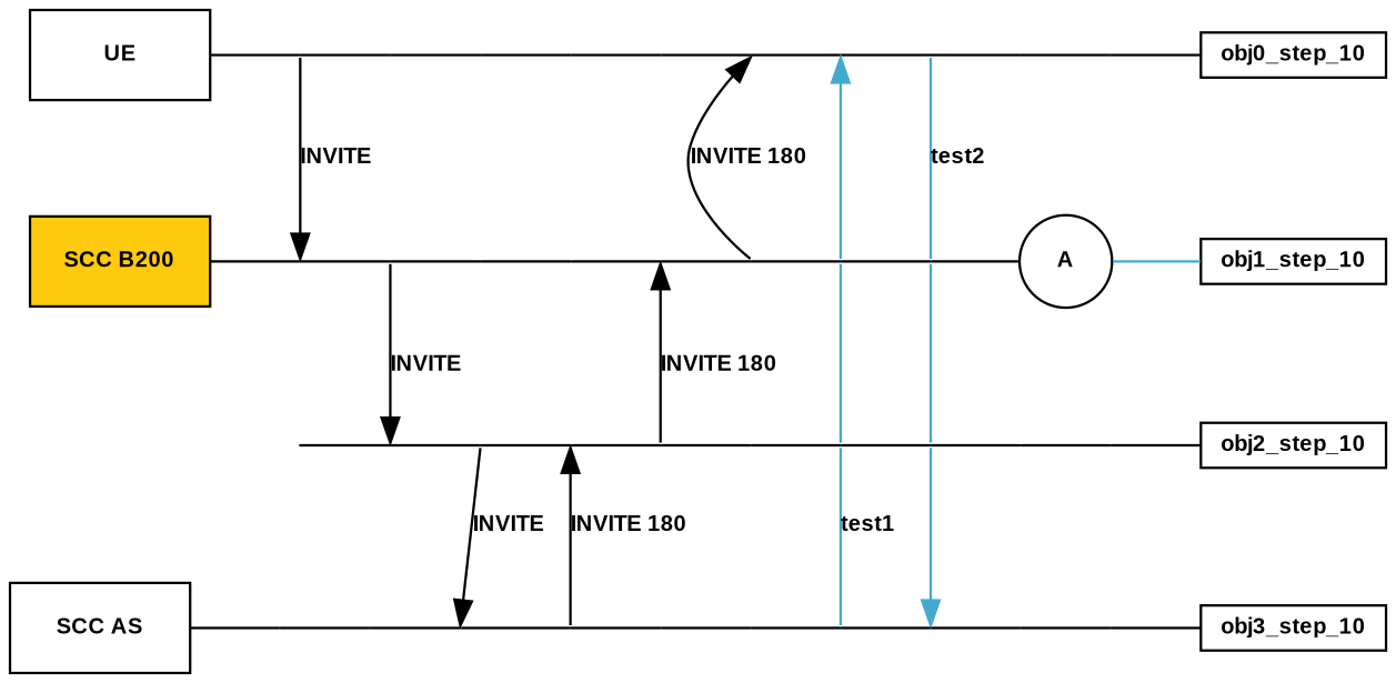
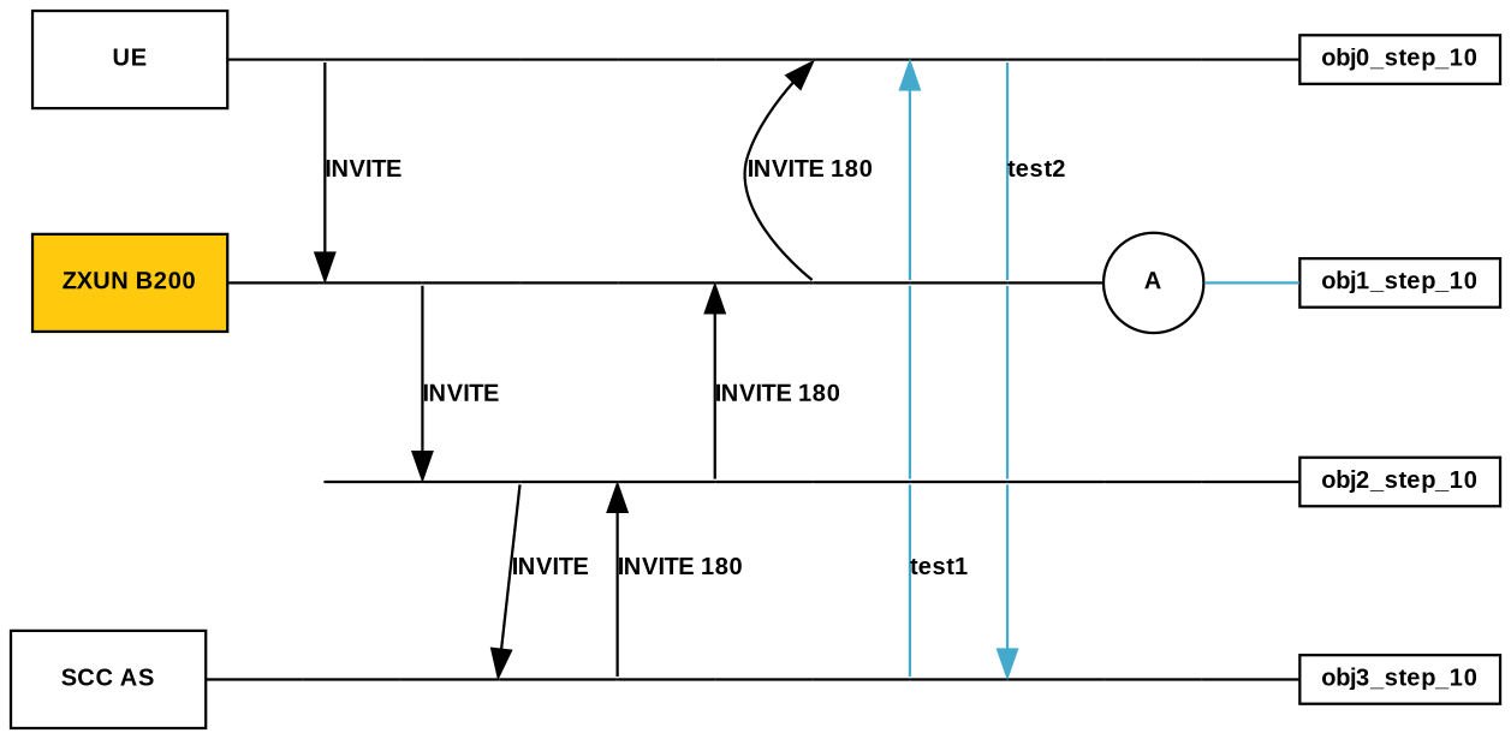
  digraph {
    rankdir=TB
    node [fontname="Arial bold" fontsize=9 shape=point]
    edge [arrowhead=none fontname="Arial bold" fontsize=9 style=solid]
    n1 [height=0.5 label=UE shape=box width=1]
    obj0_step_0 [height=0 width=0]
    obj0_step_10 [height=0 shape=box width=0.5]
    obj0_step_1 [height=0 width=0]
    obj0_step_2 [height=0 width=0]
    obj0_step_3 [height=0 width=0]
    obj0_step_4 [height=0 width=0]
    obj0_step_5 [height=0 width=0]
    obj0_step_6 [height=0 width=0]
    obj0_step_7 [height=0 width=0]
    obj0_step_8 [height=0 width=0]
    obj0_step_9 [height=0 width=0]
-   n13 [fillcolor="#ffc90e" height=0.5 label="SCC B200" shape=box style=filled width=1]
+   n13 [fillcolor="#ffc90e" height=0.5 label="ZXUN B200" shape=box style=filled width=1]
    obj1_step_0 [height=0 width=0]
    n15 [height=0 label=A shape=circle width=0.51]
    obj1_step_10 [height=0 shape=box width=0.5]
    obj1_step_1 [height=0 width=0]
    obj1_step_2 [height=0 width=0]
    obj1_step_3 [height=0 width=0]
    obj1_step_4 [height=0 width=0]
    obj1_step_5 [height=0 width=0]
    obj1_step_6 [height=0 width=0]
    obj1_step_7 [height=0 width=0]
    obj2_step_0 [height=0 width=0]
    obj2_step_10 [height=0 shape=box width=0.5]
    obj2_step_1 [height=0 width=0]
    obj2_step_2 [height=0 width=0]
    obj2_step_3 [height=0 width=0]
    obj2_step_4 [height=0 width=0]
    obj2_step_5 [height=0 width=0]
    obj2_step_6 [height=0 width=0]
    obj2_step_7 [height=0 width=0]
    obj2_step_8 [height=0 width=0]
    obj2_step_9 [height=0 width=0]
    n35 [height=0.5 label="SCC AS" shape=box width=1]
    obj3_step_0 [height=0 width=0]
    obj3_step_10 [height=0 shape=box width=0.5]
    obj3_step_1 [height=0 width=0]
    obj3_step_2 [height=0 width=0]
    obj3_step_3 [height=0 width=0]
    obj3_step_4 [height=0 width=0]
    obj3_step_5 [height=0 width=0]
    obj3_step_6 [height=0 width=0]
    obj3_step_7 [height=0 width=0]
    obj3_step_8 [height=0 width=0]
    obj3_step_9 [height=0 width=0]
    subgraph sub_1 {
      rank=same
      n1
      obj0_step_0
      obj0_step_10
      obj0_step_1
      obj0_step_2
      obj0_step_3
      obj0_step_4
      obj0_step_5
      obj0_step_6
      obj0_step_7
      obj0_step_8
      obj0_step_9
    }
    subgraph sub_2 {
      rank=same
      n13
      obj1_step_0
      n15
      obj1_step_10
      obj1_step_1
      obj1_step_2
      obj1_step_3
      obj1_step_4
      obj1_step_5
      obj1_step_6
      obj1_step_7
    }
    subgraph sub_3 {
      rank=same
      obj2_step_0
      obj2_step_10
      obj2_step_1
      obj2_step_2
      obj2_step_3
      obj2_step_4
      obj2_step_5
      obj2_step_6
      obj2_step_7
      obj2_step_8
      obj2_step_9
    }
    subgraph sub_4 {
      rank=same
      n35
      obj3_step_0
      obj3_step_10
      obj3_step_1
      obj3_step_2
      obj3_step_3
      obj3_step_4
      obj3_step_5
      obj3_step_6
      obj3_step_7
      obj3_step_8
      obj3_step_9
    }
    n1 -> obj0_step_0
    obj0_step_0 -> obj0_step_1
    obj0_step_0 -> obj1_step_0 [arrowhead=normal label=INVITE]
    obj0_step_1 -> obj0_step_2
    obj0_step_2 -> obj0_step_3
    obj0_step_3 -> obj0_step_4
    obj0_step_4 -> obj0_step_5
    obj0_step_5 -> obj0_step_6
    obj0_step_6 -> obj0_step_7
    obj0_step_7 -> obj0_step_8
    obj0_step_7 -> obj1_step_7 [color="#44aacd" label=test2]
    obj0_step_8 -> obj0_step_9
    obj0_step_9 -> obj0_step_10
    n13 -> obj1_step_0
    obj1_step_0 -> obj1_step_1
    n15 -> obj1_step_10 [color="#44aacd"]
    obj1_step_1 -> obj1_step_2
    obj1_step_1 -> obj2_step_1 [arrowhead=normal label=INVITE]
    obj1_step_2 -> obj1_step_3
    obj1_step_3 -> obj1_step_4
    obj1_step_4 -> obj1_step_5
    obj1_step_5 -> obj0_step_5 [arrowhead=normal label="INVITE 180"]
    obj1_step_5 -> obj1_step_6
    obj1_step_6 -> obj0_step_6 [arrowhead=normal color="#44aacd"]
    obj1_step_6 -> obj1_step_7
    obj1_step_7 -> n15
    obj1_step_7 -> obj2_step_7 [color="#44aacd"]
    obj2_step_0 -> obj2_step_1
    obj2_step_1 -> obj2_step_2
    obj2_step_2 -> obj2_step_3
    obj2_step_2 -> obj3_step_2 [arrowhead=normal label=INVITE]
    obj2_step_3 -> obj2_step_4
    obj2_step_4 -> obj1_step_4 [arrowhead=normal label="INVITE 180"]
    obj2_step_4 -> obj2_step_5
    obj2_step_5 -> obj2_step_6
    obj2_step_6 -> obj1_step_6 [color="#44aacd"]
    obj2_step_6 -> obj2_step_7
    obj2_step_7 -> obj2_step_8
    obj2_step_7 -> obj3_step_7 [arrowhead=normal color="#44aacd"]
    obj2_step_8 -> obj2_step_9
    obj2_step_9 -> obj2_step_10
    n35 -> obj3_step_0
    obj3_step_0 -> obj3_step_1
    obj3_step_1 -> obj3_step_2
    obj3_step_2 -> obj3_step_3
    obj3_step_3 -> obj2_step_3 [arrowhead=normal label="INVITE 180"]
    obj3_step_3 -> obj3_step_4
    obj3_step_4 -> obj3_step_5
    obj3_step_5 -> obj3_step_6
    obj3_step_6 -> obj2_step_6 [color="#44aacd" label=test1]
    obj3_step_6 -> obj3_step_7
    obj3_step_7 -> obj3_step_8
    obj3_step_8 -> obj3_step_9
    obj3_step_9 -> obj3_step_10
  }
